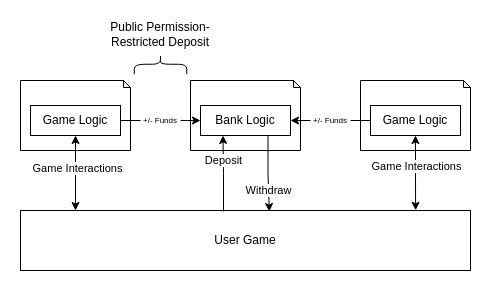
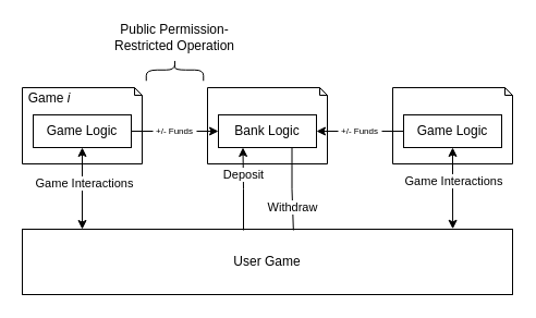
  <mxCell id="0" />
  <mxCell id="1" parent="0" />
  <mxCell id="2" value="" style="group" vertex="1" connectable="0" parent="1"><mxGeometry x="20" y="80" width="110" height="70" as="geometry" /></mxCell>
  <mxCell id="3" value="" style="shape=note;whiteSpace=wrap;html=1;backgroundOutline=1;darkOpacity=0.05;size=7;" vertex="1" parent="2"><mxGeometry width="110" height="70" as="geometry" /></mxCell>
  <mxCell id="4" value="Game Logic" style="rounded=0;whiteSpace=wrap;html=1;" vertex="1" parent="2"><mxGeometry x="10" y="25" width="90" height="30" as="geometry" /></mxCell>
+ <mxCell id="5" value="Game &lt;i&gt;i&lt;/i&gt;" style="text;html=1;strokeColor=none;fillColor=none;align=center;verticalAlign=middle;whiteSpace=wrap;rounded=0;" vertex="1" parent="2"><mxGeometry width="50" height="20" as="geometry" /></mxCell>
  <mxCell id="6" value="User Game" style="rounded=0;whiteSpace=wrap;html=1;fillColor=default;" vertex="1" parent="1"><mxGeometry x="20" y="210" width="450" height="60" as="geometry" /></mxCell>
  <mxCell id="7" style="edgeStyle=orthogonalEdgeStyle;rounded=0;orthogonalLoop=1;jettySize=auto;html=1;exitX=0.5;exitY=1;exitDx=0;exitDy=0;fontSize=8;startArrow=classic;startFill=1;" edge="1" parent="1" source="4"><mxGeometry relative="1" as="geometry"><mxPoint x="75" y="210" as="targetPoint" /><Array as="points"><mxPoint x="75" y="210" /></Array></mxGeometry></mxCell>
  <mxCell id="8" value="Game Interactions" style="edgeLabel;html=1;align=center;verticalAlign=middle;resizable=0;points=[];fontSize=11;" vertex="1" connectable="0" parent="7"><mxGeometry x="-0.135" y="1" relative="1" as="geometry"><mxPoint as="offset" /></mxGeometry></mxCell>
  <mxCell id="9" value="" style="group" vertex="1" connectable="0" parent="1"><mxGeometry x="190" y="80" width="110" height="70" as="geometry" /></mxCell>
  <mxCell id="10" value="" style="shape=note;whiteSpace=wrap;html=1;backgroundOutline=1;darkOpacity=0.05;size=7;" vertex="1" parent="9"><mxGeometry width="110" height="70" as="geometry" /></mxCell>
  <mxCell id="11" value="Bank Logic" style="rounded=0;whiteSpace=wrap;html=1;" vertex="1" parent="9"><mxGeometry x="10" y="25" width="90" height="30" as="geometry" /></mxCell>
  <mxCell id="12" style="edgeStyle=orthogonalEdgeStyle;rounded=0;orthogonalLoop=1;jettySize=auto;html=1;exitX=1;exitY=0.5;exitDx=0;exitDy=0;entryX=0;entryY=0.5;entryDx=0;entryDy=0;startArrow=none;" edge="1" parent="1" source="13" target="11"><mxGeometry relative="1" as="geometry" /></mxCell>
  <mxCell id="13" value="+/- Funds" style="text;html=1;strokeColor=none;fillColor=none;align=center;verticalAlign=middle;whiteSpace=wrap;rounded=0;fontSize=8;" vertex="1" parent="1"><mxGeometry x="140" y="112.5" width="40" height="15" as="geometry" /></mxCell>
  <mxCell id="14" value="" style="edgeStyle=orthogonalEdgeStyle;rounded=0;orthogonalLoop=1;jettySize=auto;html=1;exitX=1;exitY=0.5;exitDx=0;exitDy=0;entryX=0;entryY=0.5;entryDx=0;entryDy=0;endArrow=none;" edge="1" parent="1" source="4" target="13"><mxGeometry relative="1" as="geometry"><mxPoint x="100" y="120" as="sourcePoint" /><mxPoint x="180" y="120" as="targetPoint" /></mxGeometry></mxCell>
  <mxCell id="15" value="" style="shape=curlyBracket;whiteSpace=wrap;html=1;rounded=1;flipH=1;fillColor=default;rotation=-90;" vertex="1" parent="1"><mxGeometry x="150" y="37.5" width="20" height="52.5" as="geometry" /></mxCell>
- <mxCell id="16" value="Public Permission-Restricted Deposit" style="text;html=1;strokeColor=none;fillColor=none;align=center;verticalAlign=middle;whiteSpace=wrap;rounded=0;" vertex="1" parent="1"><mxGeometry x="95" y="20" width="130" height="27.5" as="geometry" /></mxCell>
+ <mxCell id="16" value="Public Permission-Restricted Operation" style="text;html=1;strokeColor=none;fillColor=none;align=center;verticalAlign=middle;whiteSpace=wrap;rounded=0;" vertex="1" parent="1"><mxGeometry x="95" y="20" width="130" height="27.5" as="geometry" /></mxCell>
  <mxCell id="17" value="" style="group" vertex="1" connectable="0" parent="1"><mxGeometry x="360" y="80" width="110" height="70" as="geometry" /></mxCell>
  <mxCell id="18" value="" style="shape=note;whiteSpace=wrap;html=1;backgroundOutline=1;darkOpacity=0.05;size=7;" vertex="1" parent="17"><mxGeometry width="110" height="70" as="geometry" /></mxCell>
  <mxCell id="19" value="Game Logic" style="rounded=0;whiteSpace=wrap;html=1;" vertex="1" parent="17"><mxGeometry x="10" y="25" width="90" height="30" as="geometry" /></mxCell>
- <mxCell id="20" value="Withdraw" style="edgeStyle=orthogonalEdgeStyle;rounded=0;orthogonalLoop=1;jettySize=auto;html=1;exitX=0.75;exitY=1;exitDx=0;exitDy=0;entryX=0.553;entryY=0.017;entryDx=0;entryDy=0;entryPerimeter=0;fontSize=11;startArrow=none;startFill=0;" edge="1" parent="1" source="11" target="6"><mxGeometry x="0.446" relative="1" as="geometry"><Array as="points"><mxPoint x="268" y="173" /><mxPoint x="268" y="173" /><mxPoint x="268" y="211" /></Array><mxPoint as="offset" /></mxGeometry></mxCell>
+ <mxCell id="20" value="Withdraw" style="edgeStyle=orthogonalEdgeStyle;rounded=0;orthogonalLoop=1;jettySize=auto;html=1;exitX=0.75;exitY=1;exitDx=0;exitDy=0;entryX=0.553;entryY=0.017;entryDx=0;entryDy=0;entryPerimeter=0;fontSize=11;startArrow=none;startFill=0;endArrow=none;" edge="1" parent="1" source="11" target="6"><mxGeometry x="0.446" relative="1" as="geometry"><Array as="points"><mxPoint x="268" y="173" /><mxPoint x="268" y="173" /><mxPoint x="268" y="211" /></Array><mxPoint as="offset" /></mxGeometry></mxCell>
  <mxCell id="21" value="Deposit" style="edgeStyle=orthogonalEdgeStyle;rounded=0;orthogonalLoop=1;jettySize=auto;html=1;exitX=0.25;exitY=1;exitDx=0;exitDy=0;fontSize=11;startArrow=classic;startFill=1;endArrow=none;endFill=0;" edge="1" parent="1" source="11"><mxGeometry x="-0.342" relative="1" as="geometry"><mxPoint x="223" y="211" as="targetPoint" /><Array as="points"><mxPoint x="223" y="173" /><mxPoint x="223" y="173" /><mxPoint x="223" y="211" /></Array><mxPoint as="offset" /></mxGeometry></mxCell>
  <mxCell id="22" style="edgeStyle=orthogonalEdgeStyle;rounded=0;orthogonalLoop=1;jettySize=auto;html=1;exitX=0;exitY=0.5;exitDx=0;exitDy=0;entryX=1;entryY=0.5;entryDx=0;entryDy=0;fontSize=11;startArrow=none;startFill=0;endArrow=classic;endFill=1;" edge="1" parent="1" source="23" target="11"><mxGeometry relative="1" as="geometry" /></mxCell>
  <mxCell id="23" value="+/- Funds" style="text;html=1;strokeColor=none;fillColor=none;align=center;verticalAlign=middle;whiteSpace=wrap;rounded=0;fontSize=8;" vertex="1" parent="1"><mxGeometry x="310" y="112.5" width="40" height="15" as="geometry" /></mxCell>
  <mxCell id="24" value="" style="edgeStyle=orthogonalEdgeStyle;rounded=0;orthogonalLoop=1;jettySize=auto;html=1;exitX=0;exitY=0.5;exitDx=0;exitDy=0;entryX=1;entryY=0.5;entryDx=0;entryDy=0;fontSize=11;startArrow=none;startFill=0;endArrow=none;endFill=1;" edge="1" parent="1" source="19" target="23"><mxGeometry relative="1" as="geometry"><mxPoint x="340" y="120" as="sourcePoint" /><mxPoint x="290" y="120" as="targetPoint" /></mxGeometry></mxCell>
  <mxCell id="25" style="edgeStyle=orthogonalEdgeStyle;rounded=0;orthogonalLoop=1;jettySize=auto;html=1;exitX=0.5;exitY=1;exitDx=0;exitDy=0;entryX=0.878;entryY=-0.004;entryDx=0;entryDy=0;entryPerimeter=0;fontSize=11;startArrow=classic;startFill=1;endArrow=classic;endFill=1;" edge="1" parent="1" source="19" target="6"><mxGeometry relative="1" as="geometry" /></mxCell>
  <mxCell id="26" value="Game Interactions" style="edgeLabel;html=1;align=center;verticalAlign=middle;resizable=0;points=[];fontSize=11;" vertex="1" connectable="0" parent="25"><mxGeometry x="0.081" relative="1" as="geometry"><mxPoint y="-9" as="offset" /></mxGeometry></mxCell>
